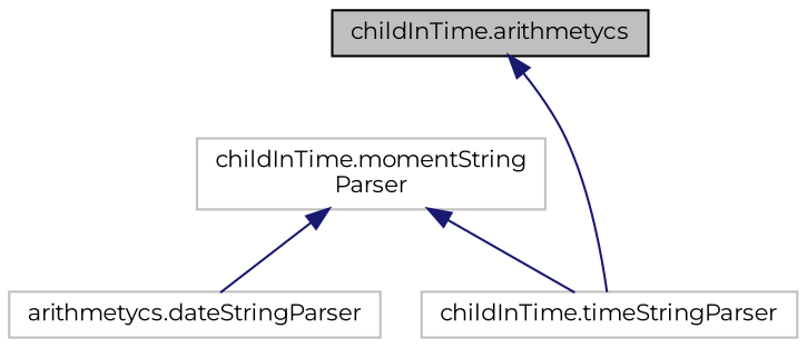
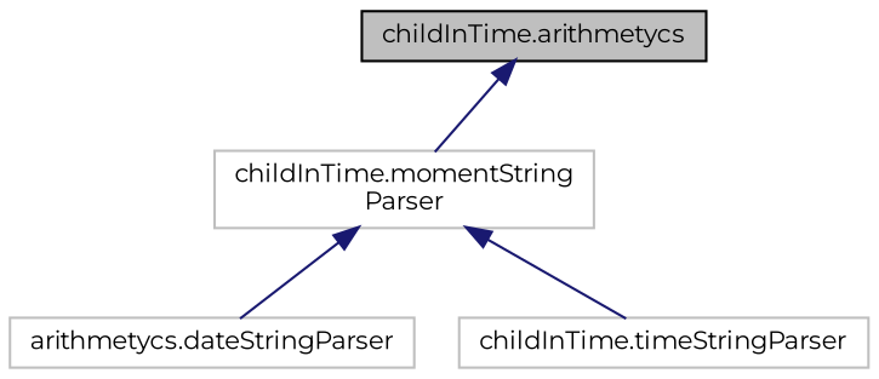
  digraph {
    fontname=Montserrat
    node [color=grey75 fillcolor=white fontname=Montserrat fontsize=10 shape=record style=filled]
    edge [color=midnightblue dir=back fontname=Montserrat fontsize=10 labelfontname=Helvetica labelfontsize=10 style=solid]
    n1 [color=black fillcolor=grey75 fontcolor=black height=0.2 label="childInTime.arithmetycs" width=0.4]
    n2 [height=0.2 label="childInTime.momentString\lParser" width=0.4]
    n3 [height=0.2 label="arithmetycs.dateStringParser" width=0.4]
    n4 [height=0.2 label="childInTime.timeStringParser" width=0.4]
-   n1 -> n4
+   n1 -> n2
    n2 -> n3
    n2 -> n4
  }
